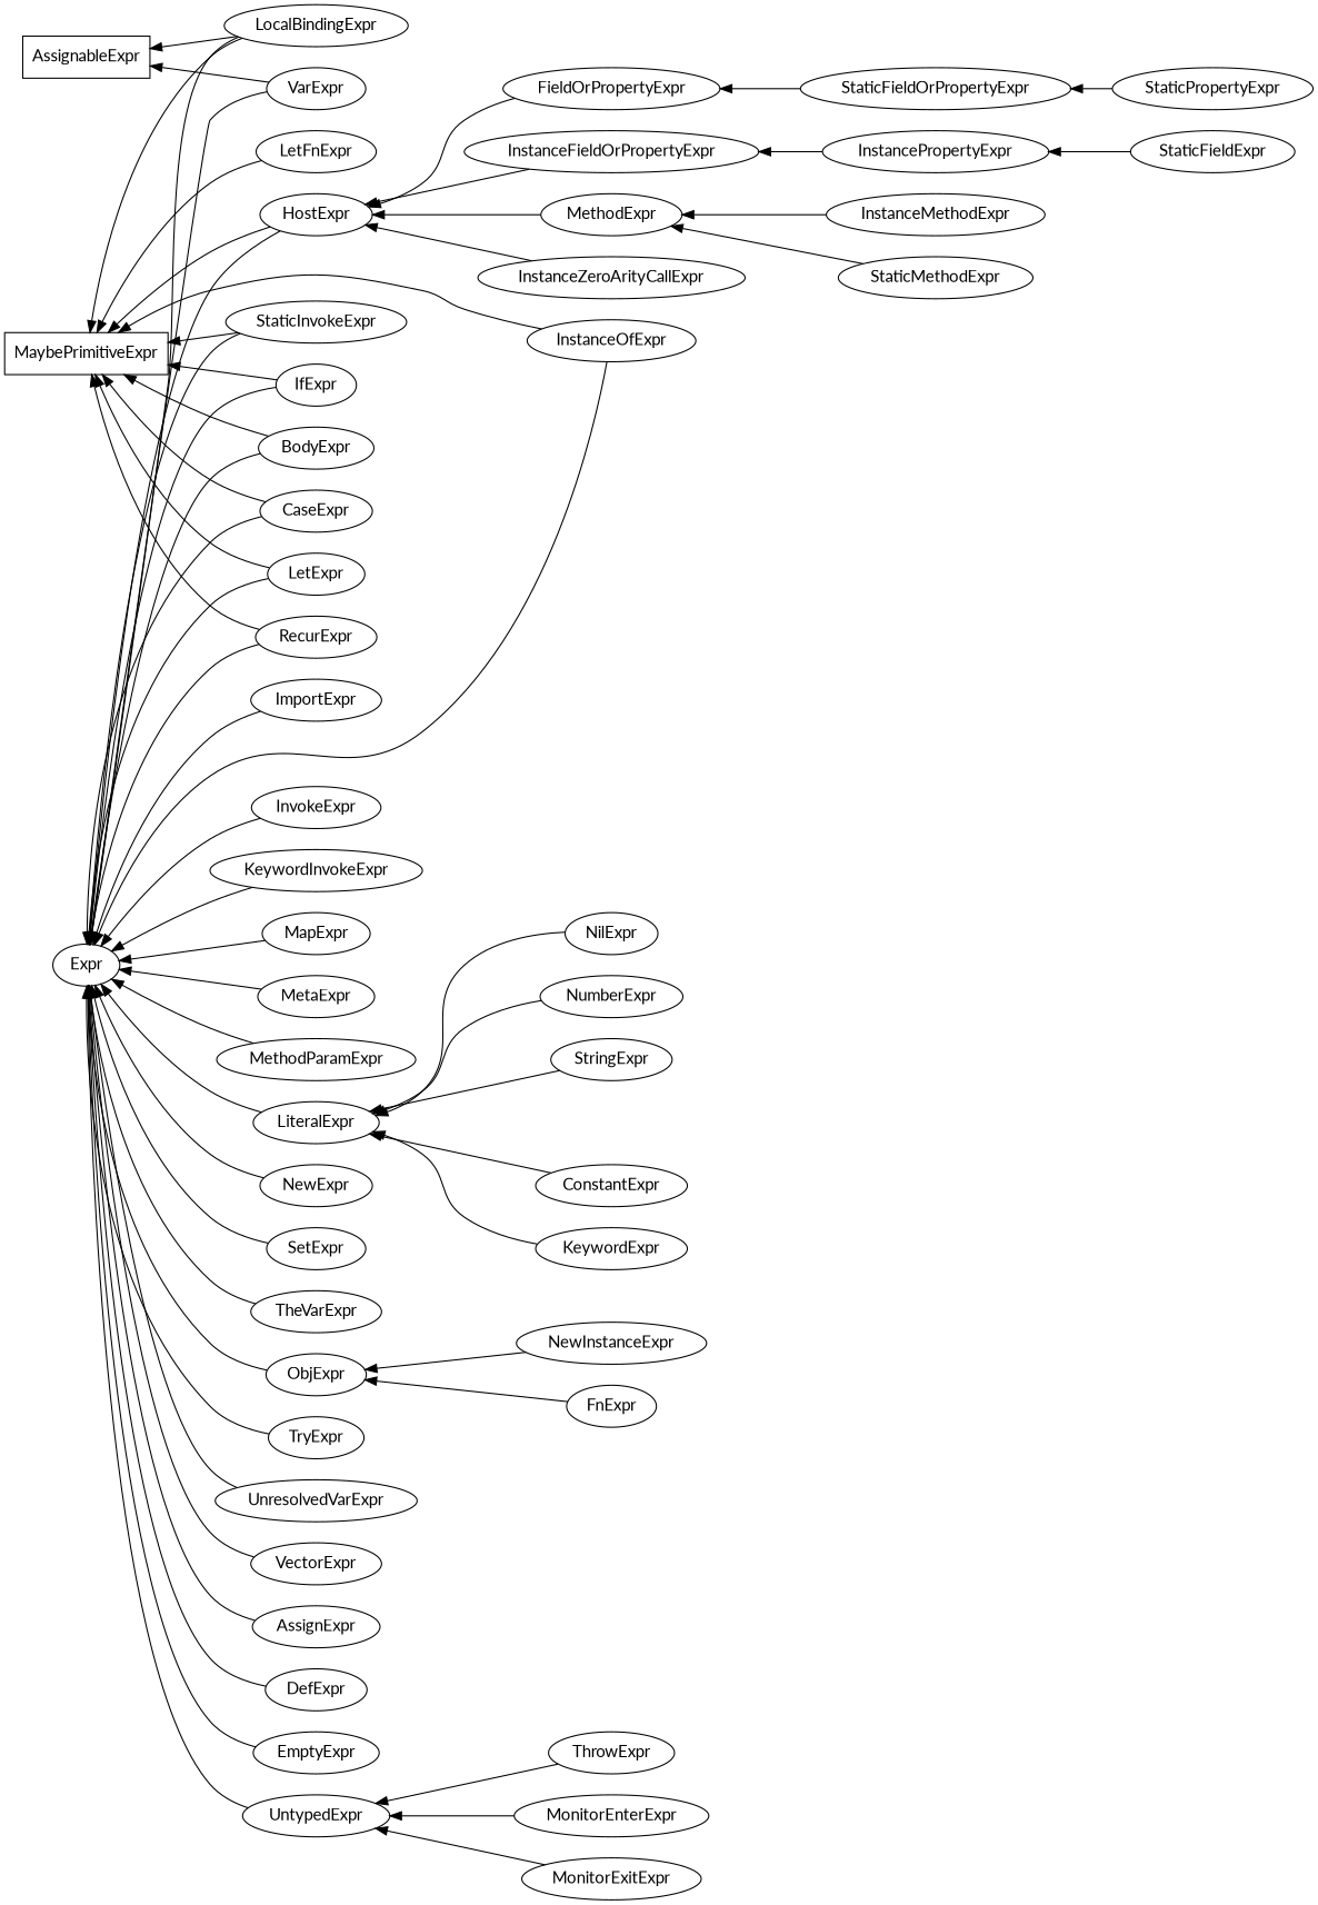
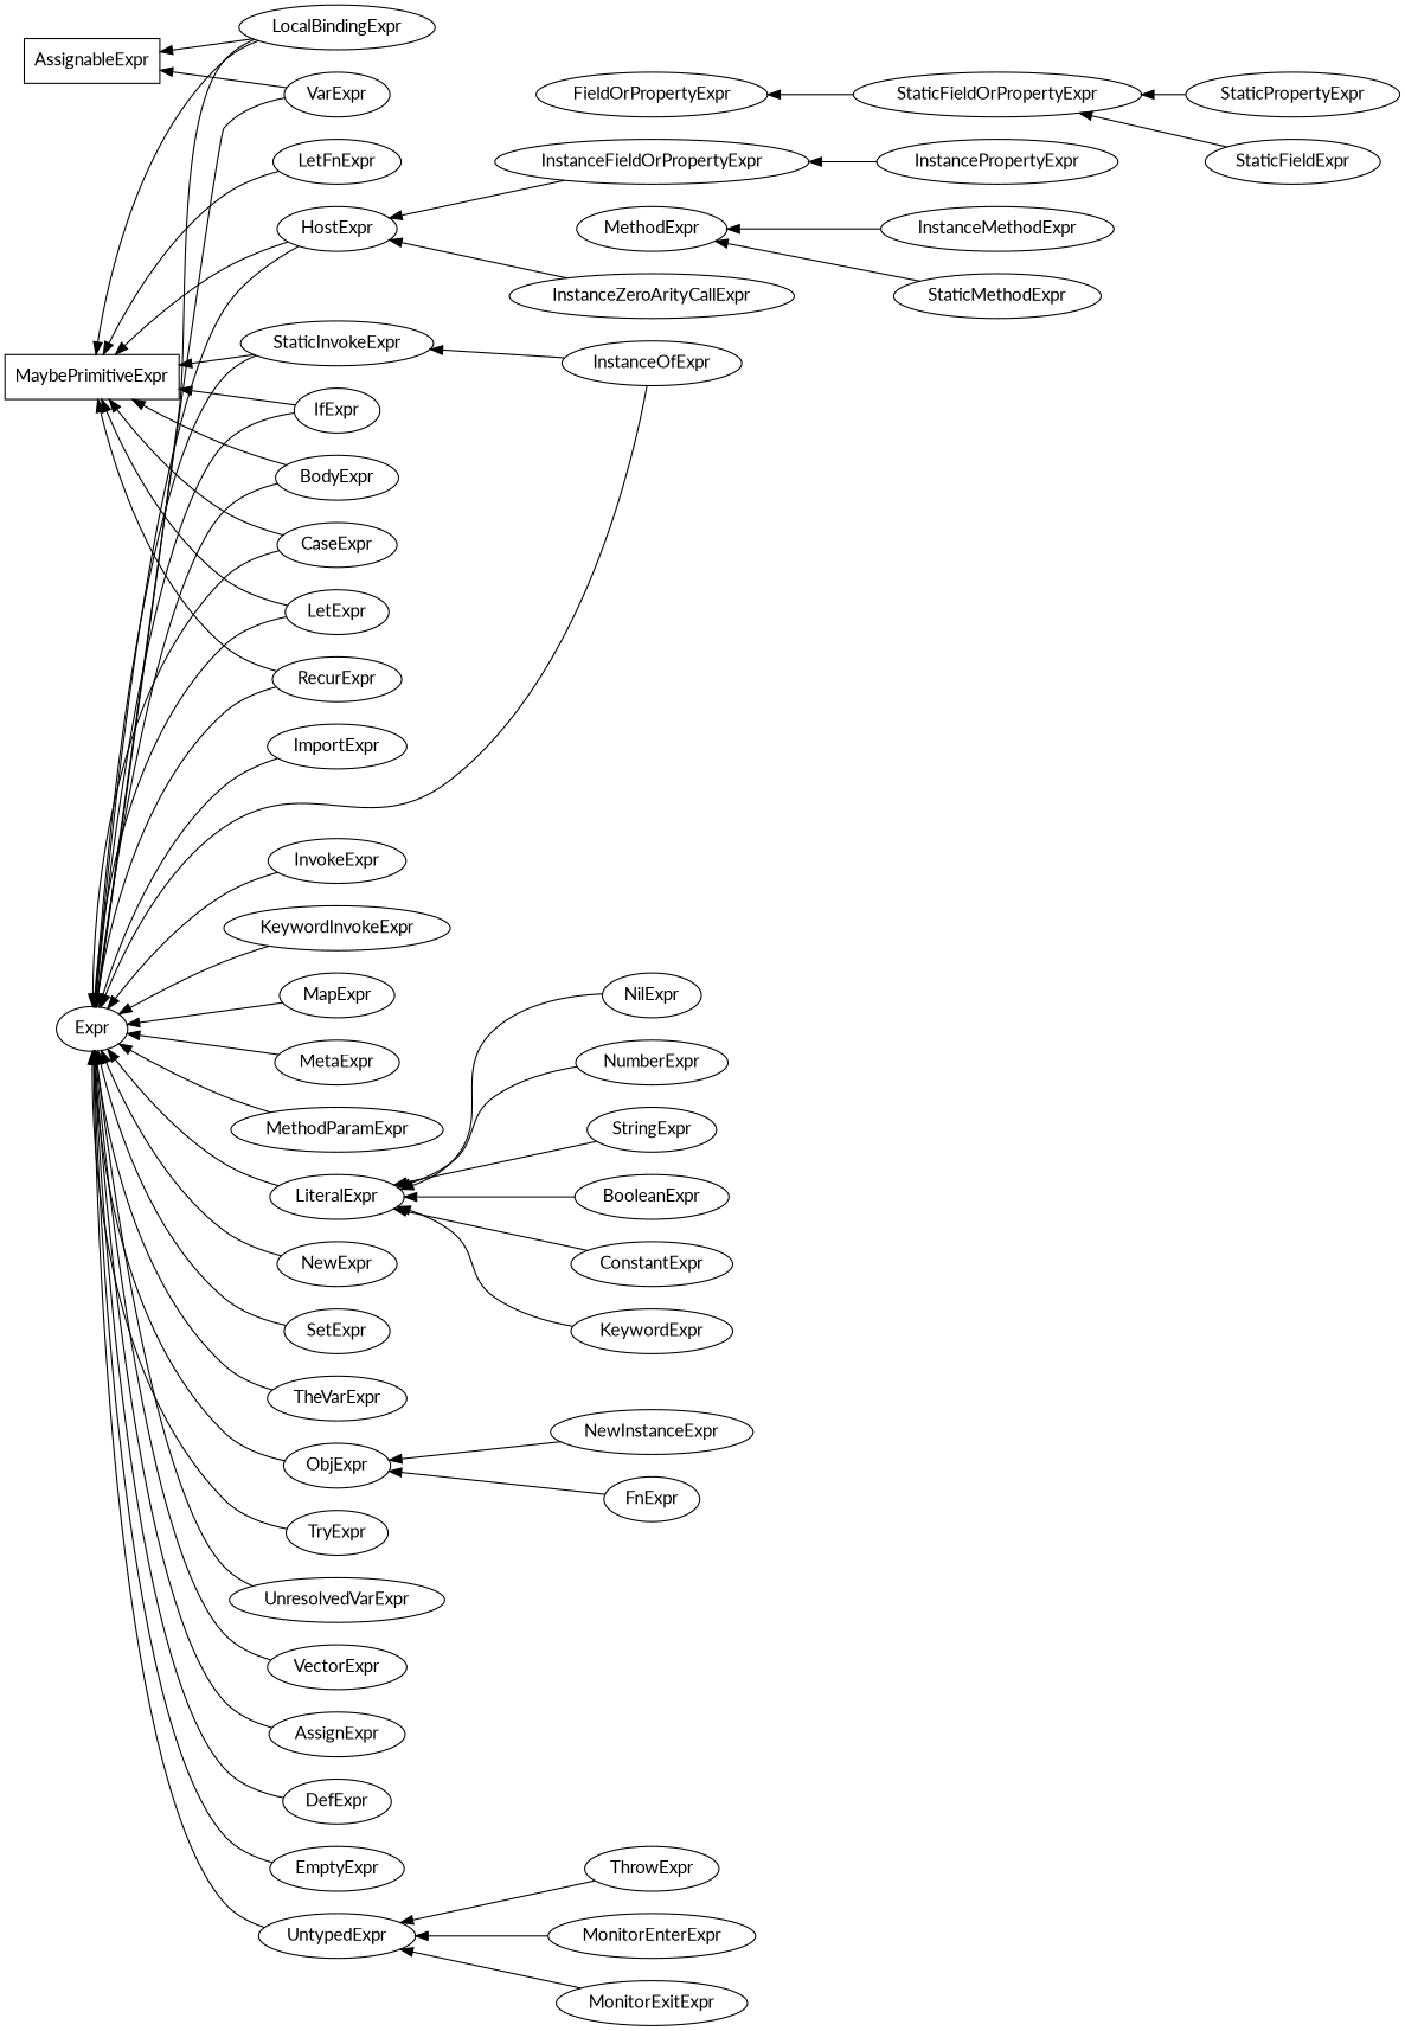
  strict digraph {
    fontname=Lato
    rankdir=RL
    node [fontname=Lato shape=ellipse]
    edge [fontname=Lato]
    AssignableExpr [shape=box]
    MaybePrimitiveExpr [shape=box]
    AssignExpr
    Expr
    BodyExpr
+   BooleanExpr
    LiteralExpr
    CaseExpr
    ConstantExpr
    DefExpr
    EmptyExpr
    FieldOrPropertyExpr
    HostExpr
    FnExpr
    ObjExpr
    IfExpr
    ImportExpr
    InstanceFieldOrPropertyExpr
    InstancePropertyExpr
    InstanceMethodExpr
    MethodExpr
    InstanceOfExpr
    InstanceZeroArityCallExpr
    InvokeExpr
    KeywordExpr
    KeywordInvokeExpr
    LetExpr
    LetFnExpr
    LocalBindingExpr
    MapExpr
    MetaExpr
    MethodParamExpr
    MonitorEnterExpr
    UntypedExpr
    MonitorExitExpr
    NewExpr
    NewInstanceExpr
    NilExpr
    NumberExpr
    RecurExpr
    SetExpr
    StaticFieldOrPropertyExpr
    StaticFieldExpr
    StaticPropertyExpr
    StaticInvokeExpr
    StaticMethodExpr
    StringExpr
    TheVarExpr
    ThrowExpr
    TryExpr
    UnresolvedVarExpr
    VarExpr
    VectorExpr
    subgraph sub_1 {
      AssignableExpr
      MaybePrimitiveExpr
    }
    subgraph sub_2 {
      AssignableExpr
      MaybePrimitiveExpr
      AssignExpr
      Expr
      BodyExpr
+     BooleanExpr
      LiteralExpr
      CaseExpr
      ConstantExpr
      DefExpr
      EmptyExpr
      FieldOrPropertyExpr
      HostExpr
      FnExpr
      ObjExpr
      IfExpr
      ImportExpr
      InstanceFieldOrPropertyExpr
      InstancePropertyExpr
      InstanceMethodExpr
      MethodExpr
      InstanceOfExpr
      InstanceZeroArityCallExpr
      InvokeExpr
      KeywordExpr
      KeywordInvokeExpr
      LetExpr
      LetFnExpr
      LocalBindingExpr
      MapExpr
      MetaExpr
      MethodParamExpr
      MonitorEnterExpr
      UntypedExpr
      MonitorExitExpr
      NewExpr
      NewInstanceExpr
      NilExpr
      NumberExpr
      RecurExpr
      SetExpr
      StaticFieldOrPropertyExpr
      StaticFieldExpr
      StaticPropertyExpr
      StaticInvokeExpr
      StaticMethodExpr
      StringExpr
      TheVarExpr
      ThrowExpr
      TryExpr
      UnresolvedVarExpr
      VarExpr
      VectorExpr
    }
    AssignExpr -> Expr
    BodyExpr -> MaybePrimitiveExpr
    BodyExpr -> Expr
+   BooleanExpr -> LiteralExpr
    LiteralExpr -> Expr
    CaseExpr -> MaybePrimitiveExpr
    CaseExpr -> Expr
    ConstantExpr -> LiteralExpr
    DefExpr -> Expr
    EmptyExpr -> Expr
-   FieldOrPropertyExpr -> HostExpr
    HostExpr -> MaybePrimitiveExpr
    HostExpr -> Expr
    FnExpr -> ObjExpr
    ObjExpr -> Expr
    IfExpr -> MaybePrimitiveExpr
    IfExpr -> Expr
    ImportExpr -> Expr
    InstanceFieldOrPropertyExpr -> HostExpr
    InstancePropertyExpr -> InstanceFieldOrPropertyExpr
    InstanceMethodExpr -> MethodExpr
-   MethodExpr -> HostExpr
-   InstanceOfExpr -> MaybePrimitiveExpr
+   InstanceOfExpr -> StaticInvokeExpr
    InstanceOfExpr -> Expr
    InstanceZeroArityCallExpr -> HostExpr
    InvokeExpr -> Expr
    KeywordExpr -> LiteralExpr
    KeywordInvokeExpr -> Expr
    LetExpr -> MaybePrimitiveExpr
    LetExpr -> Expr
    LetFnExpr -> MaybePrimitiveExpr
    LocalBindingExpr -> AssignableExpr
    LocalBindingExpr -> MaybePrimitiveExpr
    LocalBindingExpr -> Expr
    MapExpr -> Expr
    MetaExpr -> Expr
    MethodParamExpr -> Expr
    MonitorEnterExpr -> UntypedExpr
    UntypedExpr -> Expr
    MonitorExitExpr -> UntypedExpr
    NewExpr -> Expr
    NewInstanceExpr -> ObjExpr
    NilExpr -> LiteralExpr
    NumberExpr -> LiteralExpr
    RecurExpr -> MaybePrimitiveExpr
    RecurExpr -> Expr
    SetExpr -> Expr
    StaticFieldOrPropertyExpr -> FieldOrPropertyExpr
-   StaticFieldExpr -> InstancePropertyExpr
+   StaticFieldExpr -> StaticFieldOrPropertyExpr
    StaticPropertyExpr -> StaticFieldOrPropertyExpr
    StaticInvokeExpr -> MaybePrimitiveExpr
    StaticInvokeExpr -> Expr
    StaticMethodExpr -> MethodExpr
    StringExpr -> LiteralExpr
    TheVarExpr -> Expr
    ThrowExpr -> UntypedExpr
    TryExpr -> Expr
    UnresolvedVarExpr -> Expr
    VarExpr -> AssignableExpr
    VarExpr -> Expr
    VectorExpr -> Expr
  }
